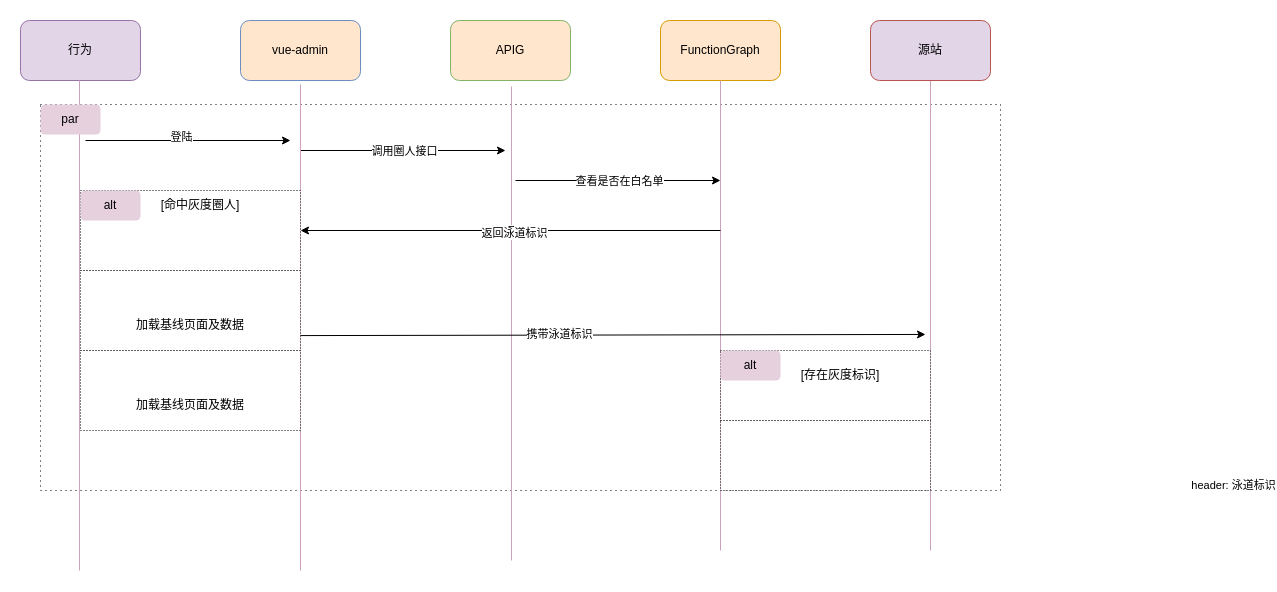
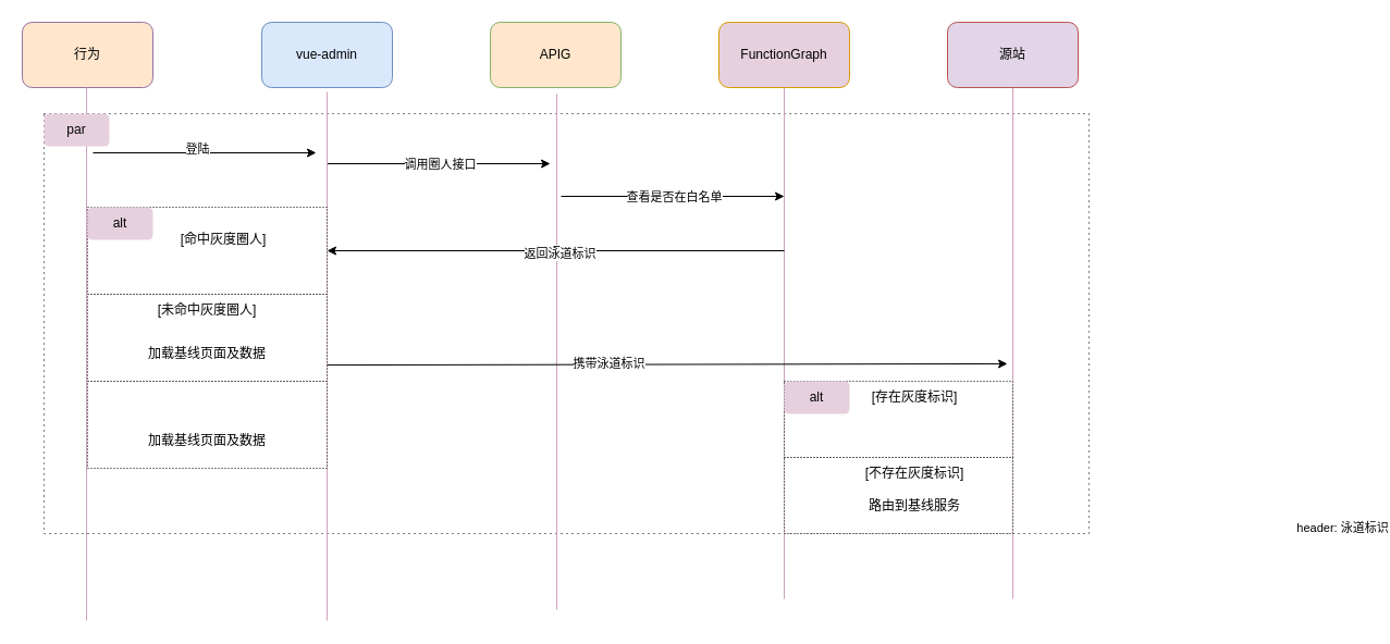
  <mxCell id="0" />
  <mxCell id="1" parent="0" />
  <mxCell id="2" value="" style="rounded=0;whiteSpace=wrap;html=1;dashed=1;dashPattern=1 4;" vertex="1" parent="1"><mxGeometry x="40" y="104" width="960" height="386" as="geometry" /></mxCell>
  <mxCell id="3" value="" style="endArrow=none;html=1;strokeWidth=1;rounded=0;entryX=0.436;entryY=1.063;entryDx=0;entryDy=0;entryPerimeter=0;strokeColor=#CDA2BE;" edge="1" parent="1"><mxGeometry width="50" height="50" relative="1" as="geometry"><mxPoint x="511" y="560" as="sourcePoint" /><mxPoint x="511" y="86" as="targetPoint" /></mxGeometry></mxCell>
- <mxCell id="4" value="vue-admin" style="rounded=1;whiteSpace=wrap;html=1;fillColor=#ffe6cc;strokeColor=#6c8ebf;" vertex="1" parent="1"><mxGeometry x="240" y="20" width="120" height="60" as="geometry" /></mxCell>
+ <mxCell id="4" value="vue-admin" style="rounded=1;whiteSpace=wrap;html=1;fillColor=#dae8fc;strokeColor=#6c8ebf;" vertex="1" parent="1"><mxGeometry x="240" y="20" width="120" height="60" as="geometry" /></mxCell>
  <mxCell id="5" value="APIG" style="rounded=1;whiteSpace=wrap;html=1;fillColor=#ffe6cc;strokeColor=#82b366;" vertex="1" parent="1"><mxGeometry x="450" y="20" width="120" height="60" as="geometry" /></mxCell>
- <mxCell id="6" value="FunctionGraph" style="rounded=1;whiteSpace=wrap;html=1;fillColor=#ffe6cc;strokeColor=#d79b00;" vertex="1" parent="1"><mxGeometry x="660" y="20" width="120" height="60" as="geometry" /></mxCell>
+ <mxCell id="6" value="FunctionGraph" style="rounded=1;whiteSpace=wrap;html=1;fillColor=#e6d0de;strokeColor=#d79b00;" vertex="1" parent="1"><mxGeometry x="660" y="20" width="120" height="60" as="geometry" /></mxCell>
  <mxCell id="7" value="" style="endArrow=classic;html=1;rounded=0;" edge="1" parent="1"><mxGeometry relative="1" as="geometry"><mxPoint x="300" y="150" as="sourcePoint" /><mxPoint x="505" y="150" as="targetPoint" /></mxGeometry></mxCell>
  <mxCell id="8" value="调用圈人接口" style="edgeLabel;resizable=0;html=1;;align=center;verticalAlign=middle;" connectable="0" vertex="1" parent="7"><mxGeometry relative="1" as="geometry" /></mxCell>
  <mxCell id="9" value="" style="endArrow=none;html=1;strokeWidth=1;rounded=0;entryX=0.436;entryY=1.063;entryDx=0;entryDy=0;entryPerimeter=0;strokeColor=#CDA2BE;" edge="1" parent="1"><mxGeometry width="50" height="50" relative="1" as="geometry"><mxPoint x="720" y="550" as="sourcePoint" /><mxPoint x="720" y="80" as="targetPoint" /></mxGeometry></mxCell>
  <mxCell id="10" value="" style="endArrow=classic;html=1;rounded=0;" edge="1" parent="1"><mxGeometry relative="1" as="geometry"><mxPoint x="515" y="180" as="sourcePoint" /><mxPoint x="720" y="180" as="targetPoint" /></mxGeometry></mxCell>
  <mxCell id="11" value="查看是否在白名单" style="edgeLabel;resizable=0;html=1;;align=center;verticalAlign=middle;" connectable="0" vertex="1" parent="10"><mxGeometry relative="1" as="geometry" /></mxCell>
- <mxCell id="12" value="行为" style="rounded=1;whiteSpace=wrap;html=1;fillColor=#e1d5e7;strokeColor=#9673a6;" vertex="1" parent="1"><mxGeometry x="20" y="20" width="120" height="60" as="geometry" /></mxCell>
+ <mxCell id="12" value="行为" style="rounded=1;whiteSpace=wrap;html=1;fillColor=#ffe6cc;strokeColor=#9673a6;" vertex="1" parent="1"><mxGeometry x="20" y="20" width="120" height="60" as="geometry" /></mxCell>
  <mxCell id="13" value="" style="endArrow=none;html=1;strokeWidth=1;rounded=0;entryX=0.436;entryY=1.063;entryDx=0;entryDy=0;entryPerimeter=0;strokeColor=#CDA2BE;" edge="1" parent="1"><mxGeometry width="50" height="50" relative="1" as="geometry"><mxPoint x="79" y="570" as="sourcePoint" /><mxPoint x="79" y="80" as="targetPoint" /></mxGeometry></mxCell>
  <mxCell id="14" value="" style="endArrow=classic;html=1;rounded=0;" edge="1" parent="1"><mxGeometry relative="1" as="geometry"><mxPoint x="85" y="140" as="sourcePoint" /><mxPoint x="290" y="140" as="targetPoint" /></mxGeometry></mxCell>
  <mxCell id="15" value="登陆" style="edgeLabel;html=1;align=center;verticalAlign=middle;resizable=0;points=[];" vertex="1" connectable="0" parent="14"><mxGeometry x="-0.071" y="4" relative="1" as="geometry"><mxPoint as="offset" /></mxGeometry></mxCell>
  <mxCell id="16" value="" style="endArrow=none;html=1;strokeWidth=1;rounded=0;strokeColor=#CDA2BE;" edge="1" parent="1"><mxGeometry width="50" height="50" relative="1" as="geometry"><mxPoint x="300" y="570" as="sourcePoint" /><mxPoint x="300" y="84" as="targetPoint" /></mxGeometry></mxCell>
  <mxCell id="17" value="par" style="text;html=1;align=center;verticalAlign=middle;whiteSpace=wrap;rounded=1;fillColor=#E6D0DE;" vertex="1" parent="1"><mxGeometry x="40" y="104" width="60" height="30" as="geometry" /></mxCell>
  <mxCell id="18" value="" style="endArrow=classic;html=1;rounded=0;" edge="1" parent="1"><mxGeometry relative="1" as="geometry"><mxPoint x="720" y="230" as="sourcePoint" /><mxPoint x="300" y="230" as="targetPoint" /></mxGeometry></mxCell>
  <mxCell id="19" value="凡" style="edgeLabel;resizable=0;html=1;;align=center;verticalAlign=middle;" connectable="0" vertex="1" parent="18"><mxGeometry relative="1" as="geometry" /></mxCell>
  <mxCell id="20" value="返回泳道标识" style="edgeLabel;html=1;align=center;verticalAlign=middle;resizable=0;points=[];" vertex="1" connectable="0" parent="18"><mxGeometry x="-0.013" y="2" relative="1" as="geometry"><mxPoint as="offset" /></mxGeometry></mxCell>
  <mxCell id="21" value="" style="endArrow=none;html=1;strokeWidth=1;rounded=0;entryX=0.436;entryY=1.063;entryDx=0;entryDy=0;entryPerimeter=0;strokeColor=#CDA2BE;" edge="1" parent="1"><mxGeometry width="50" height="50" relative="1" as="geometry"><mxPoint x="930" y="550" as="sourcePoint" /><mxPoint x="930" y="80" as="targetPoint" /></mxGeometry></mxCell>
  <mxCell id="22" value="源站" style="rounded=1;whiteSpace=wrap;html=1;fillColor=#e1d5e7;strokeColor=#b85450;" vertex="1" parent="1"><mxGeometry x="870" y="20" width="120" height="60" as="geometry" /></mxCell>
  <mxCell id="23" value="" style="rounded=0;whiteSpace=wrap;html=1;dashed=1;dashPattern=1 2;" vertex="1" parent="1"><mxGeometry x="80" y="190" width="220" height="80" as="geometry" /></mxCell>
  <mxCell id="24" value="alt" style="text;html=1;align=center;verticalAlign=middle;whiteSpace=wrap;rounded=1;fillColor=#E6D0DE;" vertex="1" parent="1"><mxGeometry x="80" y="190" width="60" height="30" as="geometry" /></mxCell>
  <mxCell id="25" value="" style="rounded=0;whiteSpace=wrap;html=1;dashed=1;dashPattern=1 2;" vertex="1" parent="1"><mxGeometry x="80" y="270" width="220" height="80" as="geometry" /></mxCell>
  <mxCell id="26" value="" style="rounded=0;whiteSpace=wrap;html=1;dashed=1;dashPattern=1 2;" vertex="1" parent="1"><mxGeometry x="80" y="350" width="220" height="80" as="geometry" /></mxCell>
- <mxCell id="27" value="[命中灰度圈人]" style="text;html=1;align=center;verticalAlign=middle;whiteSpace=wrap;rounded=0;" vertex="1" parent="1"><mxGeometry x="150" y="190" width="100" height="30" as="geometry" /></mxCell>
+ <mxCell id="27" value="[命中灰度圈人]" style="text;html=1;align=center;verticalAlign=middle;whiteSpace=wrap;rounded=0;" vertex="1" parent="1"><mxGeometry x="155" y="205" width="100" height="30" as="geometry" /></mxCell>
+ <mxCell id="28" value="[未命中灰度圈人]" style="text;html=1;align=center;verticalAlign=middle;whiteSpace=wrap;rounded=0;" vertex="1" parent="1"><mxGeometry x="140" y="270" width="100" height="30" as="geometry" /></mxCell>
  <mxCell id="29" value="加载基线页面及数据" style="text;html=1;align=center;verticalAlign=middle;whiteSpace=wrap;rounded=0;" vertex="1" parent="1"><mxGeometry x="120" y="310" width="140" height="30" as="geometry" /></mxCell>
  <mxCell id="30" value="加载基线页面及数据" style="text;html=1;align=center;verticalAlign=middle;whiteSpace=wrap;rounded=0;" vertex="1" parent="1"><mxGeometry x="120" y="390" width="140" height="30" as="geometry" /></mxCell>
  <mxCell id="31" value="" style="endArrow=classic;html=1;rounded=0;exitX=0.255;exitY=0.508;exitDx=0;exitDy=0;exitPerimeter=0;" edge="1" parent="1"><mxGeometry relative="1" as="geometry"><mxPoint x="300.1" y="335.088" as="sourcePoint" /><mxPoint x="925" y="333.95" as="targetPoint" /></mxGeometry></mxCell>
  <mxCell id="32" value="header: 泳道标识" style="edgeLabel;resizable=0;html=1;;align=center;verticalAlign=middle;" connectable="0" vertex="1" parent="31"><mxGeometry relative="1" as="geometry"><mxPoint x="620" y="150" as="offset" /></mxGeometry></mxCell>
  <mxCell id="33" value="携带泳道标识" style="edgeLabel;html=1;align=center;verticalAlign=middle;resizable=0;points=[];" vertex="1" connectable="0" parent="31"><mxGeometry x="-0.174" y="1" relative="1" as="geometry"><mxPoint as="offset" /></mxGeometry></mxCell>
  <mxCell id="34" value="" style="rounded=0;whiteSpace=wrap;html=1;dashed=1;dashPattern=1 2;" vertex="1" parent="1"><mxGeometry x="720" y="350" width="210" height="70" as="geometry" /></mxCell>
  <mxCell id="35" value="alt" style="text;html=1;align=center;verticalAlign=middle;whiteSpace=wrap;rounded=1;fillColor=#E6D0DE;" vertex="1" parent="1"><mxGeometry x="720" y="350" width="60" height="30" as="geometry" /></mxCell>
- <mxCell id="36" value="[存在灰度标识]" style="text;html=1;align=center;verticalAlign=middle;whiteSpace=wrap;rounded=0;" vertex="1" parent="1"><mxGeometry x="790" y="360" width="100" height="30" as="geometry" /></mxCell>
+ <mxCell id="36" value="[存在灰度标识]" style="text;html=1;align=center;verticalAlign=middle;whiteSpace=wrap;rounded=0;" vertex="1" parent="1"><mxGeometry x="790" y="350" width="100" height="30" as="geometry" /></mxCell>
  <mxCell id="37" value="" style="rounded=0;whiteSpace=wrap;html=1;dashed=1;dashPattern=1 2;" vertex="1" parent="1"><mxGeometry x="720" y="420" width="210" height="70" as="geometry" /></mxCell>
+ <mxCell id="38" value="[不存在灰度标识]" style="text;html=1;align=center;verticalAlign=middle;whiteSpace=wrap;rounded=0;" vertex="1" parent="1"><mxGeometry x="790" y="420" width="100" height="30" as="geometry" /></mxCell>
+ <mxCell id="39" value="路由到基线服务" style="text;html=1;align=center;verticalAlign=middle;whiteSpace=wrap;rounded=0;" vertex="1" parent="1"><mxGeometry x="770" y="450" width="140" height="30" as="geometry" /></mxCell>
